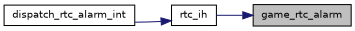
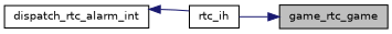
  digraph {
    rankdir=RL
    node [color=black fillcolor=white fontname=Helvetica fontsize=10 shape=record style=filled]
    edge [color=midnightblue dir=back fontname=Helvetica fontsize=10 labelfontname=Helvetica labelfontsize=10 style=solid]
-   n1 [fillcolor=grey75 fontcolor=black height=0.2 label=game_rtc_alarm width=0.4]
+   n1 [fillcolor=grey75 fontcolor=black height=0.2 label=game_rtc_game width=0.4]
    n2 [height=0.2 label=rtc_ih width=0.4]
    n3 [height=0.2 label=dispatch_rtc_alarm_int width=0.4]
    n1 -> n2
-   n2 -> n3
+   n3 -> n2
  }
